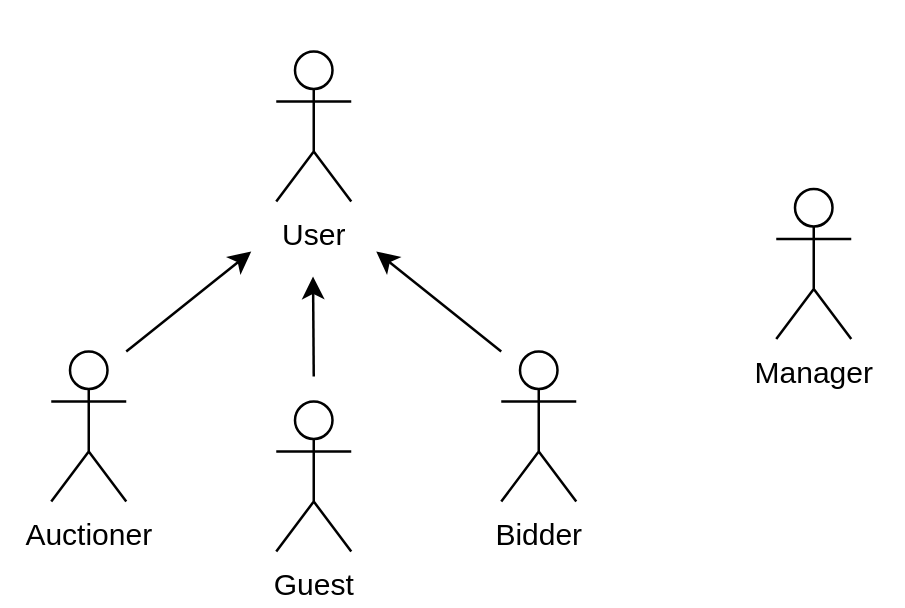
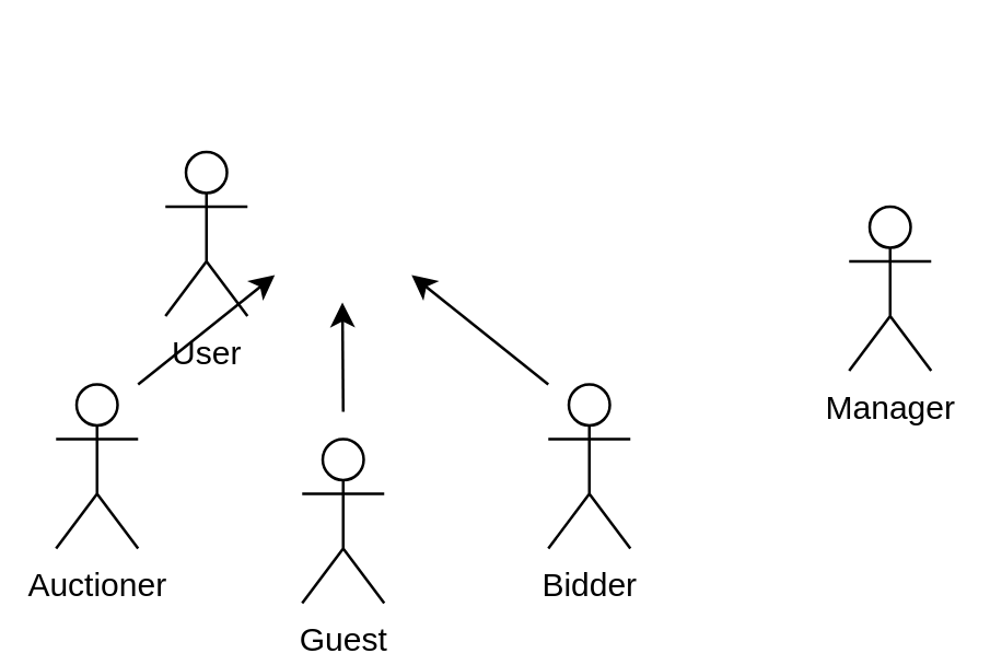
  <mxCell id="0" />
  <mxCell id="1" parent="0" />
- <mxCell id="2" value="User" style="shape=umlActor;verticalLabelPosition=bottom;verticalAlign=top;html=1;outlineConnect=0;" vertex="1" parent="1"><mxGeometry x="110" y="20" width="30" height="60" as="geometry" /></mxCell>
+ <mxCell id="2" value="User" style="shape=umlActor;verticalLabelPosition=bottom;verticalAlign=top;html=1;outlineConnect=0;" vertex="1" parent="1"><mxGeometry x="60" y="55" width="30" height="60" as="geometry" /></mxCell>
  <mxCell id="3" value="Auctioner" style="shape=umlActor;verticalLabelPosition=bottom;verticalAlign=top;html=1;outlineConnect=0;" vertex="1" parent="1"><mxGeometry x="20" y="140" width="30" height="60" as="geometry" /></mxCell>
  <mxCell id="4" value="Bidder" style="shape=umlActor;verticalLabelPosition=bottom;verticalAlign=top;html=1;outlineConnect=0;" vertex="1" parent="1"><mxGeometry x="200" y="140" width="30" height="60" as="geometry" /></mxCell>
  <mxCell id="5" value="" style="endArrow=classic;html=1;rounded=0;" edge="1" parent="1"><mxGeometry width="50" height="50" relative="1" as="geometry"><mxPoint x="50" y="140" as="sourcePoint" /><mxPoint x="100" y="100" as="targetPoint" /></mxGeometry></mxCell>
  <mxCell id="6" value="" style="endArrow=classic;html=1;rounded=0;" edge="1" parent="1"><mxGeometry width="50" height="50" relative="1" as="geometry"><mxPoint x="200" y="140" as="sourcePoint" /><mxPoint x="150" y="100" as="targetPoint" /></mxGeometry></mxCell>
  <mxCell id="7" value="" style="endArrow=classic;html=1;rounded=0;" edge="1" parent="1"><mxGeometry width="50" height="50" relative="1" as="geometry"><mxPoint x="125" y="150" as="sourcePoint" /><mxPoint x="124.71" y="110" as="targetPoint" /><Array as="points"><mxPoint x="124.71" y="150" /></Array></mxGeometry></mxCell>
  <mxCell id="8" value="Guest" style="shape=umlActor;verticalLabelPosition=bottom;verticalAlign=top;html=1;outlineConnect=0;" vertex="1" parent="1"><mxGeometry x="110" y="160" width="30" height="60" as="geometry" /></mxCell>
  <mxCell id="9" value="Manager" style="shape=umlActor;verticalLabelPosition=bottom;verticalAlign=top;html=1;outlineConnect=0;" vertex="1" parent="1"><mxGeometry x="310" y="75" width="30" height="60" as="geometry" /></mxCell>
